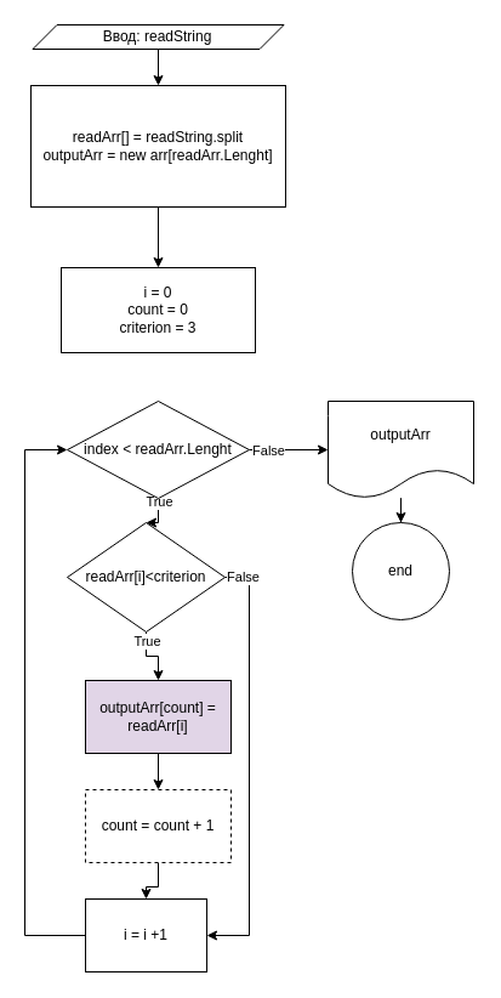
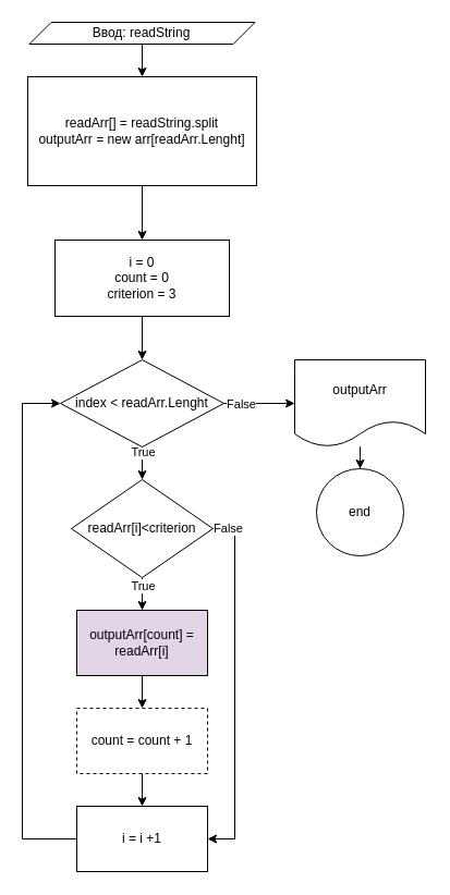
  <mxCell id="0" />
  <mxCell id="1" parent="0" />
  <mxCell id="2" value="" style="edgeStyle=orthogonalEdgeStyle;rounded=0;orthogonalLoop=1;jettySize=auto;html=1;" edge="1" parent="1" source="3" target="5"><mxGeometry relative="1" as="geometry" /></mxCell>
  <mxCell id="3" value="Ввод: readString" style="shape=parallelogram;perimeter=parallelogramPerimeter;whiteSpace=wrap;html=1;fixedSize=1;" vertex="1" parent="1"><mxGeometry x="26.49" y="20" width="207.04" height="20" as="geometry" /></mxCell>
  <mxCell id="4" value="" style="edgeStyle=orthogonalEdgeStyle;rounded=0;orthogonalLoop=1;jettySize=auto;html=1;" edge="1" parent="1" source="5" target="24"><mxGeometry relative="1" as="geometry" /></mxCell>
  <mxCell id="5" value="readArr[] = readString.split&lt;br&gt;outputArr = new arr[readArr.Lenght]" style="whiteSpace=wrap;html=1;" vertex="1" parent="1"><mxGeometry x="24.99" y="70" width="209.99" height="100" as="geometry" /></mxCell>
  <mxCell id="6" value="" style="edgeStyle=orthogonalEdgeStyle;rounded=0;orthogonalLoop=1;jettySize=auto;html=1;" edge="1" parent="1" source="10" target="15"><mxGeometry relative="1" as="geometry" /></mxCell>
  <mxCell id="7" value="True" style="edgeLabel;html=1;align=center;verticalAlign=middle;resizable=0;points=[];" vertex="1" connectable="0" parent="6"><mxGeometry x="-0.802" y="2" relative="1" as="geometry"><mxPoint x="-2" as="offset" /></mxGeometry></mxCell>
  <mxCell id="8" value="" style="edgeStyle=orthogonalEdgeStyle;rounded=0;orthogonalLoop=1;jettySize=auto;html=1;" edge="1" parent="1" source="10" target="21"><mxGeometry relative="1" as="geometry" /></mxCell>
  <mxCell id="9" value="False" style="edgeLabel;html=1;align=center;verticalAlign=middle;resizable=0;points=[];" vertex="1" connectable="0" parent="8"><mxGeometry x="-0.786" relative="1" as="geometry"><mxPoint x="8" as="offset" /></mxGeometry></mxCell>
  <mxCell id="10" value="index &amp;lt; readArr.Lenght" style="rhombus;whiteSpace=wrap;html=1;" vertex="1" parent="1"><mxGeometry x="55.02" y="330" width="149.99" height="80" as="geometry" /></mxCell>
  <mxCell id="11" value="" style="edgeStyle=orthogonalEdgeStyle;rounded=0;orthogonalLoop=1;jettySize=auto;html=1;" edge="1" parent="1" source="15" target="17"><mxGeometry relative="1" as="geometry" /></mxCell>
  <mxCell id="12" value="True" style="edgeLabel;html=1;align=center;verticalAlign=middle;resizable=0;points=[];" vertex="1" connectable="0" parent="11"><mxGeometry x="-0.697" relative="1" as="geometry"><mxPoint as="offset" /></mxGeometry></mxCell>
  <mxCell id="13" style="edgeStyle=orthogonalEdgeStyle;rounded=0;orthogonalLoop=1;jettySize=auto;html=1;exitX=1;exitY=0.5;exitDx=0;exitDy=0;entryX=1;entryY=0.5;entryDx=0;entryDy=0;" edge="1" parent="1" source="15" target="19"><mxGeometry relative="1" as="geometry" /></mxCell>
  <mxCell id="14" value="False" style="edgeLabel;html=1;align=center;verticalAlign=middle;resizable=0;points=[];" vertex="1" connectable="0" parent="13"><mxGeometry x="-0.913" y="1" relative="1" as="geometry"><mxPoint as="offset" /></mxGeometry></mxCell>
- <mxCell id="15" value="readArr[i]&amp;lt;criterion" style="rhombus;whiteSpace=wrap;html=1;" vertex="1" parent="1"><mxGeometry x="55" y="430" width="129.99" height="90" as="geometry" /></mxCell>
+ <mxCell id="15" value="readArr[i]&amp;lt;criterion" style="rhombus;whiteSpace=wrap;html=1;" vertex="1" parent="1"><mxGeometry x="65" y="440" width="129.99" height="90" as="geometry" /></mxCell>
  <mxCell id="16" value="" style="edgeStyle=orthogonalEdgeStyle;rounded=0;orthogonalLoop=1;jettySize=auto;html=1;" edge="1" parent="1" source="17" target="26"><mxGeometry relative="1" as="geometry" /></mxCell>
  <mxCell id="17" value="outputArr[count] = readArr[i]" style="whiteSpace=wrap;html=1;fillColor=#e1d5e7;" vertex="1" parent="1"><mxGeometry x="69.99" y="560" width="120" height="60" as="geometry" /></mxCell>
  <mxCell id="18" style="edgeStyle=orthogonalEdgeStyle;rounded=0;orthogonalLoop=1;jettySize=auto;html=1;entryX=0;entryY=0.5;entryDx=0;entryDy=0;" edge="1" parent="1" source="19" target="10"><mxGeometry relative="1" as="geometry"><Array as="points"><mxPoint x="20" y="770" /><mxPoint x="20" y="370" /></Array></mxGeometry></mxCell>
- <mxCell id="19" value="i = i +1" style="whiteSpace=wrap;html=1;" vertex="1" parent="1"><mxGeometry x="70.02" y="740" width="100" height="60" as="geometry" /></mxCell>
+ <mxCell id="19" value="i = i +1" style="whiteSpace=wrap;html=1;" vertex="1" parent="1"><mxGeometry x="70.02" y="740" width="120" height="60" as="geometry" /></mxCell>
  <mxCell id="20" value="" style="edgeStyle=orthogonalEdgeStyle;rounded=0;orthogonalLoop=1;jettySize=auto;html=1;" edge="1" parent="1" source="21" target="22"><mxGeometry relative="1" as="geometry" /></mxCell>
  <mxCell id="21" value="outputArr" style="shape=document;whiteSpace=wrap;html=1;boundedLbl=1;" vertex="1" parent="1"><mxGeometry x="270.01" y="330" width="120" height="80" as="geometry" /></mxCell>
  <mxCell id="22" value="end" style="ellipse;whiteSpace=wrap;html=1;" vertex="1" parent="1"><mxGeometry x="290.01" y="430" width="80" height="80" as="geometry" /></mxCell>
+ <mxCell id="23" value="" style="edgeStyle=orthogonalEdgeStyle;rounded=0;orthogonalLoop=1;jettySize=auto;html=1;" edge="1" parent="1" source="24" target="10"><mxGeometry relative="1" as="geometry" /></mxCell>
  <mxCell id="24" value="i = 0&lt;br&gt;count = 0&lt;br&gt;criterion = 3" style="whiteSpace=wrap;html=1;" vertex="1" parent="1"><mxGeometry x="50.01" y="220" width="160" height="70" as="geometry" /></mxCell>
  <mxCell id="25" value="" style="edgeStyle=orthogonalEdgeStyle;rounded=0;orthogonalLoop=1;jettySize=auto;html=1;" edge="1" parent="1" source="26" target="19"><mxGeometry relative="1" as="geometry" /></mxCell>
  <mxCell id="26" value="count = count + 1" style="whiteSpace=wrap;html=1;dashed=1;" vertex="1" parent="1"><mxGeometry x="69.99" y="650" width="120" height="60" as="geometry" /></mxCell>
